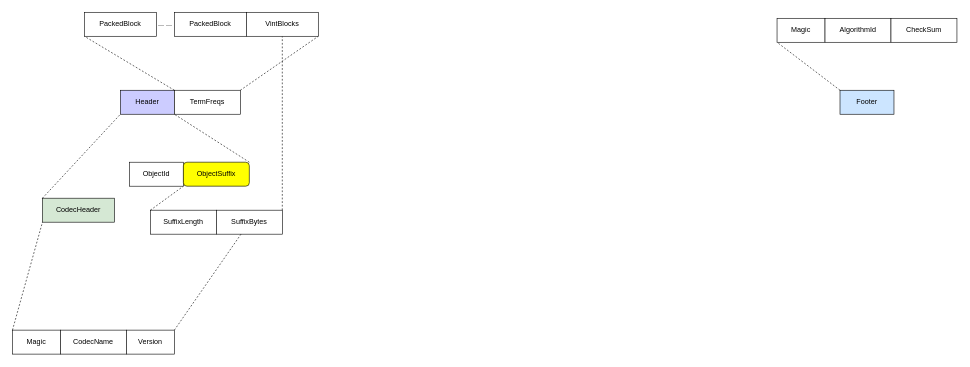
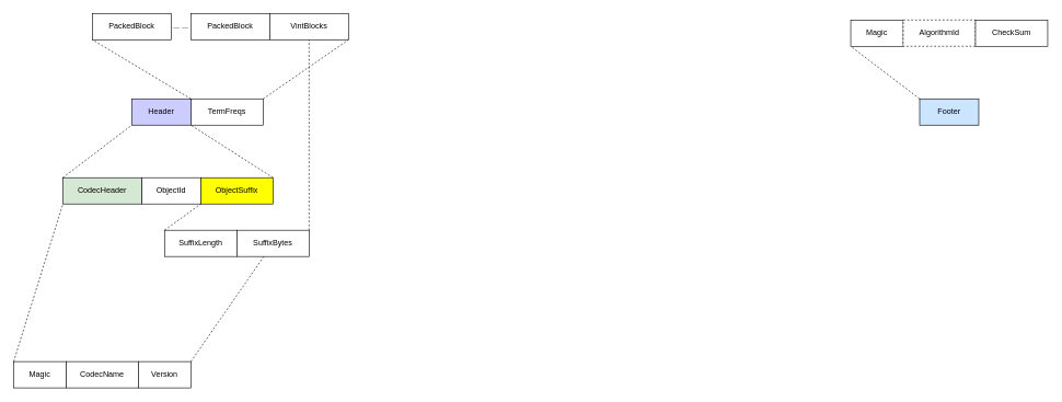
  <mxCell id="0" />
  <mxCell id="1" parent="0" />
  <mxCell id="2" value="" style="group" parent="1" vertex="1" connectable="0"><mxGeometry x="1295" y="30" width="300" height="160" as="geometry" /></mxCell>
  <mxCell id="3" value="" style="group" parent="2" vertex="1" connectable="0"><mxGeometry width="300" height="160" as="geometry" /></mxCell>
  <mxCell id="4" value="Footer" style="rounded=0;whiteSpace=wrap;html=1;fillColor=#CCE5FF;" parent="3" vertex="1"><mxGeometry x="105" y="120" width="90" height="40" as="geometry" /></mxCell>
  <mxCell id="5" value="Magic" style="rounded=0;whiteSpace=wrap;html=1;" parent="3" vertex="1"><mxGeometry width="80" height="40" as="geometry" /></mxCell>
- <mxCell id="6" value="AlgorithmId" style="rounded=0;whiteSpace=wrap;html=1;" parent="3" vertex="1"><mxGeometry x="80" width="110" height="40" as="geometry" /></mxCell>
+ <mxCell id="6" value="AlgorithmId" style="rounded=0;whiteSpace=wrap;html=1;dashed=1;" parent="3" vertex="1"><mxGeometry x="80" width="110" height="40" as="geometry" /></mxCell>
  <mxCell id="7" value="CheckSum" style="rounded=0;whiteSpace=wrap;html=1;" parent="3" vertex="1"><mxGeometry x="190" width="110" height="40" as="geometry" /></mxCell>
  <mxCell id="8" value="" style="endArrow=none;dashed=1;html=1;exitX=0;exitY=0;exitDx=0;exitDy=0;entryX=0;entryY=1;entryDx=0;entryDy=0;" parent="3" source="4" target="5" edge="1"><mxGeometry width="50" height="50" relative="1" as="geometry"><mxPoint x="125" y="70" as="sourcePoint" /><mxPoint x="175" y="20" as="targetPoint" /></mxGeometry></mxCell>
  <mxCell id="9" value="" style="group" parent="1" vertex="1" connectable="0"><mxGeometry x="20" y="150" width="450" height="440" as="geometry" /></mxCell>
  <mxCell id="10" value="Header" style="rounded=0;whiteSpace=wrap;html=1;fillColor=#CCCCFF;fontColor=#000000;" parent="9" vertex="1"><mxGeometry x="180" width="90" height="40" as="geometry" /></mxCell>
  <mxCell id="11" value="ObjectId" style="rounded=0;whiteSpace=wrap;html=1;" parent="9" vertex="1"><mxGeometry x="195" y="120" width="90" height="40" as="geometry" /></mxCell>
  <mxCell id="12" value="" style="endArrow=none;dashed=1;html=1;entryX=0;entryY=1;entryDx=0;entryDy=0;exitX=0;exitY=0;exitDx=0;exitDy=0;" parent="9" source="21" target="10" edge="1"><mxGeometry width="50" height="50" relative="1" as="geometry"><mxPoint x="10" y="510" as="sourcePoint" /><mxPoint x="85" y="290" as="targetPoint" /></mxGeometry></mxCell>
  <mxCell id="13" value="" style="endArrow=none;dashed=1;html=1;entryX=1;entryY=1;entryDx=0;entryDy=0;exitX=1;exitY=0;exitDx=0;exitDy=0;" parent="9" source="15" target="10" edge="1"><mxGeometry width="50" height="50" relative="1" as="geometry"><mxPoint x="85" y="250" as="sourcePoint" /><mxPoint x="190" y="35" as="targetPoint" /></mxGeometry></mxCell>
  <mxCell id="14" value="" style="group" parent="9" vertex="1" connectable="0"><mxGeometry x="230" y="120" width="220" height="120" as="geometry" /></mxCell>
- <mxCell id="15" value="ObjectSuffix" style="whiteSpace=wrap;html=1;fillColor=#FFFF00;fontColor=#000000;rounded=1;" parent="14" vertex="1"><mxGeometry x="55" width="110" height="40" as="geometry" /></mxCell>
+ <mxCell id="15" value="ObjectSuffix" style="rounded=0;whiteSpace=wrap;html=1;fillColor=#FFFF00;fontColor=#000000;" parent="14" vertex="1"><mxGeometry x="55" width="110" height="40" as="geometry" /></mxCell>
  <mxCell id="16" value="SuffixLength" style="rounded=0;whiteSpace=wrap;html=1;" parent="14" vertex="1"><mxGeometry y="80" width="110" height="40" as="geometry" /></mxCell>
  <mxCell id="17" value="SuffixBytes" style="rounded=0;whiteSpace=wrap;html=1;" parent="14" vertex="1"><mxGeometry x="110" y="80" width="110" height="40" as="geometry" /></mxCell>
  <mxCell id="18" value="" style="endArrow=none;dashed=1;html=1;entryX=0;entryY=1;entryDx=0;entryDy=0;exitX=0;exitY=0;exitDx=0;exitDy=0;" parent="14" source="16" target="15" edge="1"><mxGeometry width="50" height="50" relative="1" as="geometry"><mxPoint x="110" y="190" as="sourcePoint" /><mxPoint x="160" y="140" as="targetPoint" /></mxGeometry></mxCell>
  <mxCell id="19" value="" style="endArrow=none;dashed=1;html=1;exitX=1;exitY=0;exitDx=0;exitDy=0;" parent="14" source="17" target="31" edge="1"><mxGeometry width="50" height="50" relative="1" as="geometry"><mxPoint x="100" y="160" as="sourcePoint" /><mxPoint x="65" y="50" as="targetPoint" /></mxGeometry></mxCell>
  <mxCell id="20" value="" style="group" parent="9" vertex="1" connectable="0"><mxGeometry y="120" width="270" height="320" as="geometry" /></mxCell>
- <mxCell id="21" value="CodecHeader" style="rounded=0;whiteSpace=wrap;html=1;fillColor=#d5e8d4;strokeColor=#000000;" parent="20" vertex="1"><mxGeometry x="50" y="60" width="120" height="40" as="geometry" /></mxCell>
+ <mxCell id="21" value="CodecHeader" style="rounded=0;whiteSpace=wrap;html=1;fillColor=#d5e8d4;strokeColor=#000000;" parent="20" vertex="1"><mxGeometry x="75" width="120" height="40" as="geometry" /></mxCell>
  <mxCell id="22" value="Magic" style="rounded=0;whiteSpace=wrap;html=1;" parent="20" vertex="1"><mxGeometry y="280" width="80" height="40" as="geometry" /></mxCell>
  <mxCell id="23" value="CodecName" style="rounded=0;whiteSpace=wrap;html=1;" parent="20" vertex="1"><mxGeometry x="80" y="280" width="110" height="40" as="geometry" /></mxCell>
  <mxCell id="24" value="Version" style="rounded=0;whiteSpace=wrap;html=1;" parent="20" vertex="1"><mxGeometry x="190" y="280" width="80" height="40" as="geometry" /></mxCell>
  <mxCell id="25" value="" style="endArrow=none;dashed=1;html=1;entryX=0;entryY=1;entryDx=0;entryDy=0;exitX=0;exitY=0;exitDx=0;exitDy=0;" parent="20" source="22" target="21" edge="1"><mxGeometry width="50" height="50" relative="1" as="geometry"><mxPoint x="170" y="190" as="sourcePoint" /><mxPoint x="220" y="140" as="targetPoint" /></mxGeometry></mxCell>
  <mxCell id="26" value="" style="endArrow=none;dashed=1;html=1;exitX=1;exitY=0;exitDx=0;exitDy=0;" parent="9" source="24" target="17" edge="1"><mxGeometry width="50" height="50" relative="1" as="geometry"><mxPoint x="340" y="510" as="sourcePoint" /><mxPoint x="415" y="290" as="targetPoint" /></mxGeometry></mxCell>
  <mxCell id="27" value="TermFreqs" style="rounded=0;whiteSpace=wrap;html=1;" vertex="1" parent="9"><mxGeometry x="270" width="110" height="40" as="geometry" /></mxCell>
  <mxCell id="28" value="PackedBlock" style="rounded=0;whiteSpace=wrap;html=1;" vertex="1" parent="1"><mxGeometry x="140" y="20" width="120" height="40" as="geometry" /></mxCell>
  <mxCell id="29" value="PackedBlock" style="rounded=0;whiteSpace=wrap;html=1;" vertex="1" parent="1"><mxGeometry x="290" y="20" width="120" height="40" as="geometry" /></mxCell>
  <mxCell id="30" value="... ..." style="text;html=1;strokeColor=none;fillColor=none;align=center;verticalAlign=middle;whiteSpace=wrap;rounded=0;" vertex="1" parent="1"><mxGeometry x="260" y="32.5" width="30" height="15" as="geometry" /></mxCell>
  <mxCell id="31" value="VintBlocks" style="rounded=0;whiteSpace=wrap;html=1;" vertex="1" parent="1"><mxGeometry x="410" y="20" width="120" height="40" as="geometry" /></mxCell>
  <mxCell id="32" value="" style="endArrow=none;dashed=1;html=1;entryX=0;entryY=1;entryDx=0;entryDy=0;exitX=0;exitY=0;exitDx=0;exitDy=0;" edge="1" parent="1" source="27" target="28"><mxGeometry width="50" height="50" relative="1" as="geometry"><mxPoint x="330" y="150" as="sourcePoint" /><mxPoint x="380" y="100" as="targetPoint" /></mxGeometry></mxCell>
  <mxCell id="33" value="" style="endArrow=none;dashed=1;html=1;entryX=1;entryY=1;entryDx=0;entryDy=0;exitX=1;exitY=0;exitDx=0;exitDy=0;" edge="1" parent="1" source="27" target="31"><mxGeometry width="50" height="50" relative="1" as="geometry"><mxPoint x="330" y="150" as="sourcePoint" /><mxPoint x="380" y="100" as="targetPoint" /></mxGeometry></mxCell>
